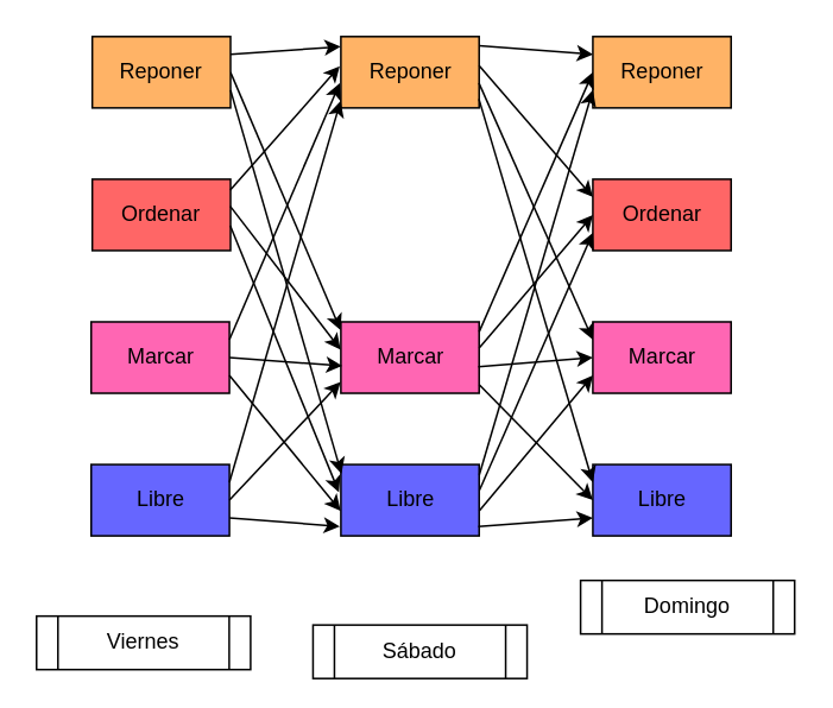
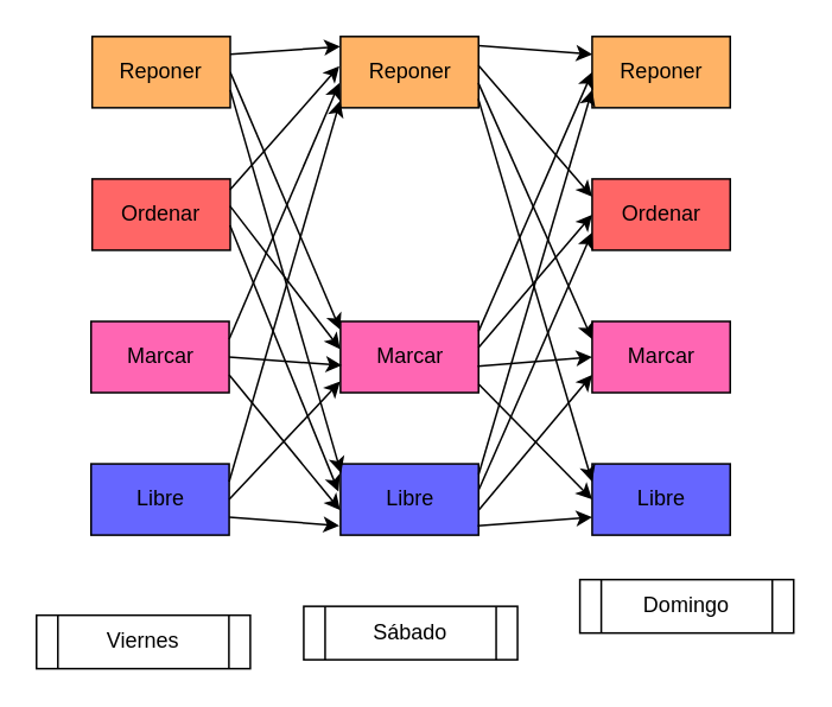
  <mxCell id="0" />
  <mxCell id="1" parent="0" />
  <mxCell id="2" value="Viernes" style="shape=process;whiteSpace=wrap;html=1;backgroundOutline=1;" parent="1" vertex="1"><mxGeometry x="20" y="345" width="120" height="30" as="geometry" /></mxCell>
- <mxCell id="3" value="Sábado" style="shape=process;whiteSpace=wrap;html=1;backgroundOutline=1;" parent="1" vertex="1"><mxGeometry x="175" y="350" width="120" height="30" as="geometry" /></mxCell>
+ <mxCell id="3" value="Sábado" style="shape=process;whiteSpace=wrap;html=1;backgroundOutline=1;" parent="1" vertex="1"><mxGeometry x="170" y="340" width="120" height="30" as="geometry" /></mxCell>
  <mxCell id="4" value="Domingo" style="shape=process;whiteSpace=wrap;html=1;backgroundOutline=1;" parent="1" vertex="1"><mxGeometry x="325" y="325" width="120" height="30" as="geometry" /></mxCell>
  <mxCell id="5" style="edgeStyle=none;rounded=0;orthogonalLoop=1;jettySize=auto;html=1;exitX=1;exitY=0.5;exitDx=0;exitDy=0;fillColor=#6666FF;entryX=-0.002;entryY=0.117;entryDx=0;entryDy=0;entryPerimeter=0;" edge="1" parent="1" source="6" target="12"><mxGeometry relative="1" as="geometry"><mxPoint x="140" y="210" as="targetPoint" /></mxGeometry></mxCell>
  <mxCell id="6" value="Reponer" style="rounded=0;whiteSpace=wrap;html=1;fillColor=#FFB366;" vertex="1" parent="1"><mxGeometry x="51.25" y="20" width="77.5" height="40" as="geometry" /></mxCell>
  <mxCell id="7" value="Reponer" style="rounded=0;whiteSpace=wrap;html=1;fillColor=#FFB366;" vertex="1" parent="1"><mxGeometry x="190.62" y="20" width="77.5" height="40" as="geometry" /></mxCell>
  <mxCell id="8" value="Reponer" style="rounded=0;whiteSpace=wrap;html=1;fillColor=#FFB366;" vertex="1" parent="1"><mxGeometry x="331.88" y="20" width="77.5" height="40" as="geometry" /></mxCell>
  <mxCell id="9" value="Ordenar" style="rounded=0;whiteSpace=wrap;html=1;fillColor=#FF6666;" vertex="1" parent="1"><mxGeometry x="51.25" y="100" width="77.5" height="40" as="geometry" /></mxCell>
  <mxCell id="10" value="Ordenar" style="rounded=0;whiteSpace=wrap;html=1;fillColor=#FF6666;" vertex="1" parent="1"><mxGeometry x="331.88" y="100" width="77.5" height="40" as="geometry" /></mxCell>
  <mxCell id="11" value="Marcar" style="rounded=0;whiteSpace=wrap;html=1;fillColor=#FF66B3;" vertex="1" parent="1"><mxGeometry x="50.62" y="180" width="77.5" height="40" as="geometry" /></mxCell>
  <mxCell id="12" value="Marcar" style="rounded=0;whiteSpace=wrap;html=1;fillColor=#FF66B3;" vertex="1" parent="1"><mxGeometry x="190.62" y="180" width="77.5" height="40" as="geometry" /></mxCell>
  <mxCell id="13" value="Marcar" style="rounded=0;whiteSpace=wrap;html=1;fillColor=#FF66B3;" vertex="1" parent="1"><mxGeometry x="331.87" y="180" width="77.5" height="40" as="geometry" /></mxCell>
  <mxCell id="14" style="edgeStyle=none;rounded=0;orthogonalLoop=1;jettySize=auto;html=1;exitX=1;exitY=0.75;exitDx=0;exitDy=0;fillColor=#6666FF;entryX=-0.008;entryY=0.867;entryDx=0;entryDy=0;entryPerimeter=0;" edge="1" parent="1" source="15" target="16"><mxGeometry relative="1" as="geometry"><mxPoint x="170" y="310" as="targetPoint" /></mxGeometry></mxCell>
  <mxCell id="15" value="Libre" style="rounded=0;whiteSpace=wrap;html=1;fillColor=#6666FF;" vertex="1" parent="1"><mxGeometry x="50.63" y="260" width="77.5" height="40" as="geometry" /></mxCell>
  <mxCell id="16" value="Libre" style="rounded=0;whiteSpace=wrap;html=1;fillColor=#6666FF;" vertex="1" parent="1"><mxGeometry x="190.63" y="260" width="77.5" height="40" as="geometry" /></mxCell>
  <mxCell id="17" value="Libre" style="rounded=0;whiteSpace=wrap;html=1;fillColor=#6666FF;" vertex="1" parent="1"><mxGeometry x="331.88" y="260" width="77.5" height="40" as="geometry" /></mxCell>
  <mxCell id="18" value="" style="endArrow=classic;html=1;fillColor=#6666FF;exitX=1;exitY=0.25;exitDx=0;exitDy=0;entryX=-0.002;entryY=0.14;entryDx=0;entryDy=0;entryPerimeter=0;" edge="1" parent="1" source="6" target="7"><mxGeometry width="50" height="50" relative="1" as="geometry"><mxPoint x="220" y="190" as="sourcePoint" /><mxPoint x="270" y="140" as="targetPoint" /></mxGeometry></mxCell>
  <mxCell id="19" value="" style="endArrow=classic;html=1;fillColor=#6666FF;exitX=1;exitY=0.75;exitDx=0;exitDy=0;entryX=0.004;entryY=0.129;entryDx=0;entryDy=0;entryPerimeter=0;" edge="1" parent="1" source="6" target="16"><mxGeometry width="50" height="50" relative="1" as="geometry"><mxPoint x="90" y="160" as="sourcePoint" /><mxPoint x="180" y="230" as="targetPoint" /></mxGeometry></mxCell>
  <mxCell id="20" value="" style="endArrow=classic;html=1;fillColor=#6666FF;exitX=0.998;exitY=0.379;exitDx=0;exitDy=0;exitPerimeter=0;entryX=-0.002;entryY=0.39;entryDx=0;entryDy=0;entryPerimeter=0;" edge="1" parent="1" source="9" target="12"><mxGeometry width="50" height="50" relative="1" as="geometry"><mxPoint x="90" y="160" as="sourcePoint" /><mxPoint x="160" y="200" as="targetPoint" /></mxGeometry></mxCell>
  <mxCell id="21" value="" style="endArrow=classic;html=1;fillColor=#6666FF;entryX=-0.008;entryY=0.414;entryDx=0;entryDy=0;entryPerimeter=0;exitX=0.998;exitY=0.152;exitDx=0;exitDy=0;exitPerimeter=0;" edge="1" parent="1" source="9" target="7"><mxGeometry width="50" height="50" relative="1" as="geometry"><mxPoint x="90" y="160" as="sourcePoint" /><mxPoint x="140" y="110" as="targetPoint" /></mxGeometry></mxCell>
  <mxCell id="22" value="" style="endArrow=classic;html=1;fillColor=#6666FF;exitX=0.998;exitY=0.652;exitDx=0;exitDy=0;exitPerimeter=0;entryX=-0.014;entryY=0.39;entryDx=0;entryDy=0;entryPerimeter=0;" edge="1" parent="1" source="9" target="16"><mxGeometry width="50" height="50" relative="1" as="geometry"><mxPoint x="80" y="80" as="sourcePoint" /><mxPoint x="140" y="90" as="targetPoint" /></mxGeometry></mxCell>
  <mxCell id="23" value="" style="endArrow=classic;html=1;fillColor=#6666FF;exitX=1;exitY=0.25;exitDx=0;exitDy=0;entryX=-0.008;entryY=0.652;entryDx=0;entryDy=0;entryPerimeter=0;" edge="1" parent="1" source="11" target="7"><mxGeometry width="50" height="50" relative="1" as="geometry"><mxPoint x="90" y="150" as="sourcePoint" /><mxPoint x="140" y="100" as="targetPoint" /></mxGeometry></mxCell>
  <mxCell id="24" value="" style="endArrow=classic;html=1;fillColor=#6666FF;exitX=1;exitY=0.5;exitDx=0;exitDy=0;entryX=0.01;entryY=0.617;entryDx=0;entryDy=0;entryPerimeter=0;" edge="1" parent="1" source="11" target="12"><mxGeometry width="50" height="50" relative="1" as="geometry"><mxPoint x="90" y="220" as="sourcePoint" /><mxPoint x="140" y="170" as="targetPoint" /></mxGeometry></mxCell>
  <mxCell id="25" value="" style="endArrow=classic;html=1;fillColor=#6666FF;exitX=1;exitY=0.75;exitDx=0;exitDy=0;entryX=-0.002;entryY=0.652;entryDx=0;entryDy=0;entryPerimeter=0;" edge="1" parent="1" source="11" target="16"><mxGeometry width="50" height="50" relative="1" as="geometry"><mxPoint x="90" y="220" as="sourcePoint" /><mxPoint x="140" y="170" as="targetPoint" /></mxGeometry></mxCell>
  <mxCell id="26" value="" style="endArrow=classic;html=1;fillColor=#6666FF;exitX=1;exitY=0.25;exitDx=0;exitDy=0;entryX=-0.002;entryY=0.902;entryDx=0;entryDy=0;entryPerimeter=0;" edge="1" parent="1" source="15" target="7"><mxGeometry width="50" height="50" relative="1" as="geometry"><mxPoint x="140" y="220" as="sourcePoint" /><mxPoint x="220" y="70" as="targetPoint" /></mxGeometry></mxCell>
  <mxCell id="27" value="" style="endArrow=classic;html=1;fillColor=#6666FF;exitX=1;exitY=0.5;exitDx=0;exitDy=0;entryX=-0.002;entryY=0.843;entryDx=0;entryDy=0;entryPerimeter=0;" edge="1" parent="1" source="15" target="12"><mxGeometry width="50" height="50" relative="1" as="geometry"><mxPoint x="140" y="220" as="sourcePoint" /><mxPoint x="190" y="170" as="targetPoint" /></mxGeometry></mxCell>
  <mxCell id="28" value="" style="endArrow=classic;html=1;fillColor=#6666FF;entryX=0;entryY=0.25;entryDx=0;entryDy=0;exitX=1;exitY=0.129;exitDx=0;exitDy=0;exitPerimeter=0;" edge="1" parent="1" source="7" target="8"><mxGeometry width="50" height="50" relative="1" as="geometry"><mxPoint x="290" y="40" as="sourcePoint" /><mxPoint x="290" y="100" as="targetPoint" /></mxGeometry></mxCell>
  <mxCell id="29" value="" style="endArrow=classic;html=1;fillColor=#6666FF;entryX=0;entryY=0.25;entryDx=0;entryDy=0;exitX=1;exitY=0.406;exitDx=0;exitDy=0;exitPerimeter=0;" edge="1" parent="1" source="7" target="10"><mxGeometry width="50" height="50" relative="1" as="geometry"><mxPoint x="270" y="36" as="sourcePoint" /><mxPoint x="290" y="100" as="targetPoint" /></mxGeometry></mxCell>
  <mxCell id="30" value="" style="endArrow=classic;html=1;fillColor=#6666FF;entryX=0;entryY=0.25;entryDx=0;entryDy=0;" edge="1" parent="1" target="13"><mxGeometry width="50" height="50" relative="1" as="geometry"><mxPoint x="268" y="46" as="sourcePoint" /><mxPoint x="290" y="100" as="targetPoint" /></mxGeometry></mxCell>
  <mxCell id="31" value="" style="endArrow=classic;html=1;fillColor=#6666FF;entryX=0;entryY=0.25;entryDx=0;entryDy=0;" edge="1" parent="1" target="17"><mxGeometry width="50" height="50" relative="1" as="geometry"><mxPoint x="268" y="55" as="sourcePoint" /><mxPoint x="290" y="100" as="targetPoint" /></mxGeometry></mxCell>
  <mxCell id="32" value="" style="endArrow=classic;html=1;fillColor=#6666FF;entryX=0;entryY=0.5;entryDx=0;entryDy=0;exitX=1;exitY=0.14;exitDx=0;exitDy=0;exitPerimeter=0;" edge="1" parent="1" source="12" target="8"><mxGeometry width="50" height="50" relative="1" as="geometry"><mxPoint x="280" y="185" as="sourcePoint" /><mxPoint x="290" y="100" as="targetPoint" /></mxGeometry></mxCell>
  <mxCell id="33" value="" style="endArrow=classic;html=1;fillColor=#6666FF;exitX=1;exitY=0.367;exitDx=0;exitDy=0;exitPerimeter=0;entryX=0;entryY=0.5;entryDx=0;entryDy=0;" edge="1" parent="1" source="12" target="10"><mxGeometry width="50" height="50" relative="1" as="geometry"><mxPoint x="240" y="150" as="sourcePoint" /><mxPoint x="290" y="100" as="targetPoint" /></mxGeometry></mxCell>
  <mxCell id="34" value="" style="endArrow=classic;html=1;fillColor=#6666FF;exitX=0.994;exitY=0.629;exitDx=0;exitDy=0;exitPerimeter=0;entryX=0;entryY=0.5;entryDx=0;entryDy=0;" edge="1" parent="1" source="12" target="13"><mxGeometry width="50" height="50" relative="1" as="geometry"><mxPoint x="240" y="220" as="sourcePoint" /><mxPoint x="290" y="170" as="targetPoint" /></mxGeometry></mxCell>
  <mxCell id="35" value="" style="endArrow=classic;html=1;fillColor=#6666FF;exitX=1;exitY=0.879;exitDx=0;exitDy=0;exitPerimeter=0;entryX=0;entryY=0.5;entryDx=0;entryDy=0;" edge="1" parent="1" source="12" target="17"><mxGeometry width="50" height="50" relative="1" as="geometry"><mxPoint x="300" y="230" as="sourcePoint" /><mxPoint x="300" y="250" as="targetPoint" /></mxGeometry></mxCell>
  <mxCell id="36" value="" style="endArrow=classic;html=1;fillColor=#6666FF;entryX=0;entryY=0.75;entryDx=0;entryDy=0;exitX=1.001;exitY=0.146;exitDx=0;exitDy=0;exitPerimeter=0;" edge="1" parent="1" source="16" target="8"><mxGeometry width="50" height="50" relative="1" as="geometry"><mxPoint x="270" y="266" as="sourcePoint" /><mxPoint x="290" y="170" as="targetPoint" /></mxGeometry></mxCell>
  <mxCell id="37" value="" style="endArrow=classic;html=1;fillColor=#6666FF;exitX=1.003;exitY=0.358;exitDx=0;exitDy=0;exitPerimeter=0;entryX=0;entryY=0.75;entryDx=0;entryDy=0;" edge="1" parent="1" source="16" target="10"><mxGeometry width="50" height="50" relative="1" as="geometry"><mxPoint x="240" y="280" as="sourcePoint" /><mxPoint x="290" y="230" as="targetPoint" /></mxGeometry></mxCell>
  <mxCell id="38" value="" style="endArrow=classic;html=1;fillColor=#6666FF;exitX=1.001;exitY=0.649;exitDx=0;exitDy=0;exitPerimeter=0;entryX=0;entryY=0.75;entryDx=0;entryDy=0;" edge="1" parent="1" source="16" target="13"><mxGeometry width="50" height="50" relative="1" as="geometry"><mxPoint x="280" y="286" as="sourcePoint" /><mxPoint x="290" y="240" as="targetPoint" /></mxGeometry></mxCell>
  <mxCell id="39" value="" style="endArrow=classic;html=1;fillColor=#6666FF;exitX=0.994;exitY=0.871;exitDx=0;exitDy=0;exitPerimeter=0;entryX=0;entryY=0.75;entryDx=0;entryDy=0;" edge="1" parent="1" source="16" target="17"><mxGeometry width="50" height="50" relative="1" as="geometry"><mxPoint x="240" y="280" as="sourcePoint" /><mxPoint x="290" y="230" as="targetPoint" /></mxGeometry></mxCell>
